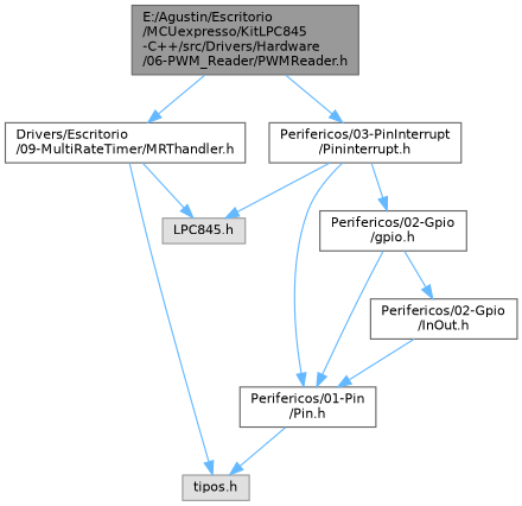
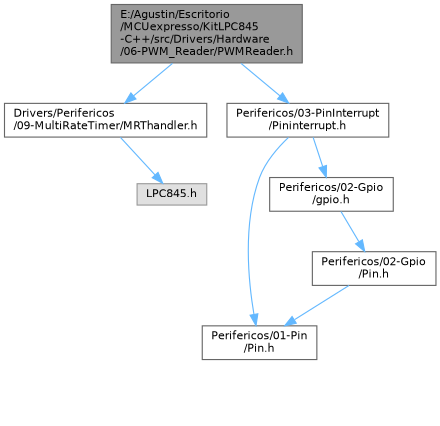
  digraph {
    node [color=grey40 fillcolor=white fontname=Helvetica fontsize=10 shape=box style=filled]
    edge [color=steelblue1 fontname=Helvetica fontsize=10 labelfontname=Helvetica labelfontsize=10 style=solid]
    n1 [color=gray40 fillcolor=grey60 fontcolor=black height=0.2 label="E:/Agustin/Escritorio\l/MCUexpresso/KitLPC845\l-C++/src/Drivers/Hardware\l/06-PWM_Reader/PWMReader.h" width=0.4]
-   n2 [height=0.2 label="Drivers/Escritorio\l/09-MultiRateTimer/MRThandler.h" width=0.4]
+   n2 [height=0.2 label="Drivers/Perifericos\l/09-MultiRateTimer/MRThandler.h" width=0.4]
    n3 [height=0.2 label="Perifericos/03-PinInterrupt\l/Pininterrupt.h" width=0.4]
-   n4 [color=grey60 fillcolor="#E0E0E0" height=0.2 label="tipos.h" width=0.4]
    n5 [color=grey60 fillcolor="#E0E0E0" height=0.2 label="LPC845.h" width=0.4]
    n6 [height=0.2 label="Perifericos/01-Pin\l/Pin.h" width=0.4]
    n7 [height=0.2 label="Perifericos/02-Gpio\l/gpio.h" width=0.4]
-   n8 [height=0.2 label="Perifericos/02-Gpio\l/InOut.h" width=0.4]
+   n8 [height=0.2 label="Perifericos/02-Gpio\l/Pin.h" width=0.4]
    n1 -> n2
    n1 -> n3
-   n2 -> n4
    n2 -> n5
-   n3 -> n5
    n3 -> n6
    n3 -> n7
-   n6 -> n4
-   n7 -> n6
    n7 -> n8
    n8 -> n6
  }
